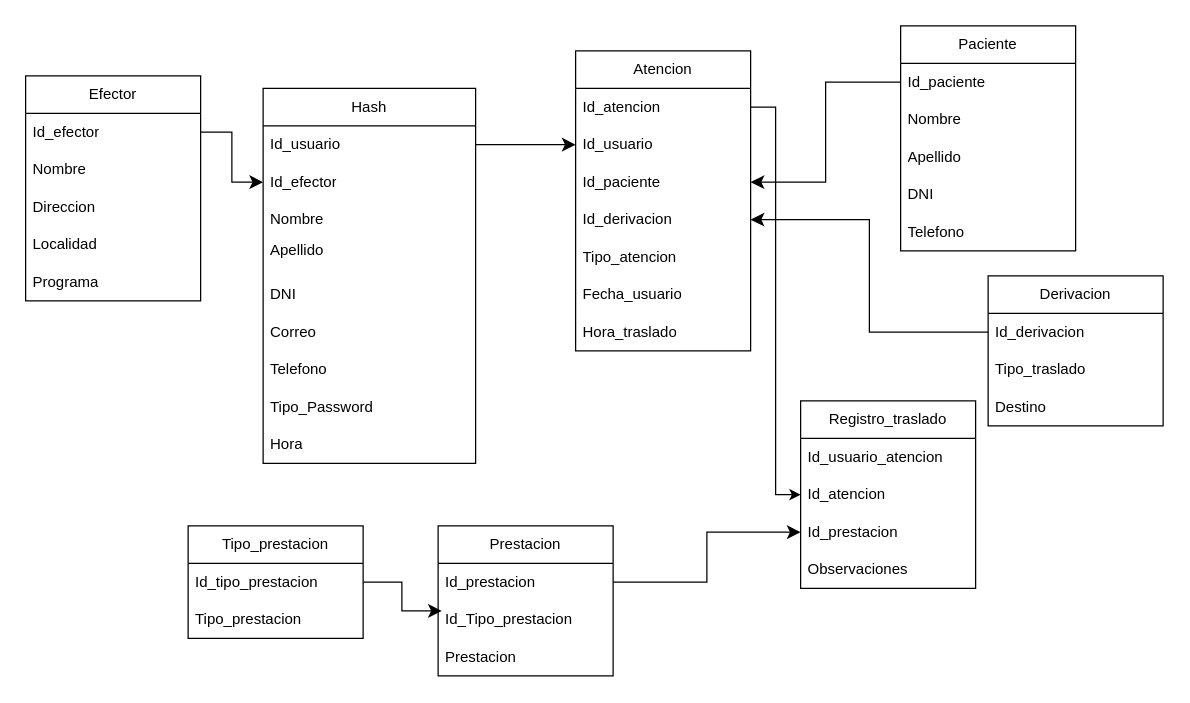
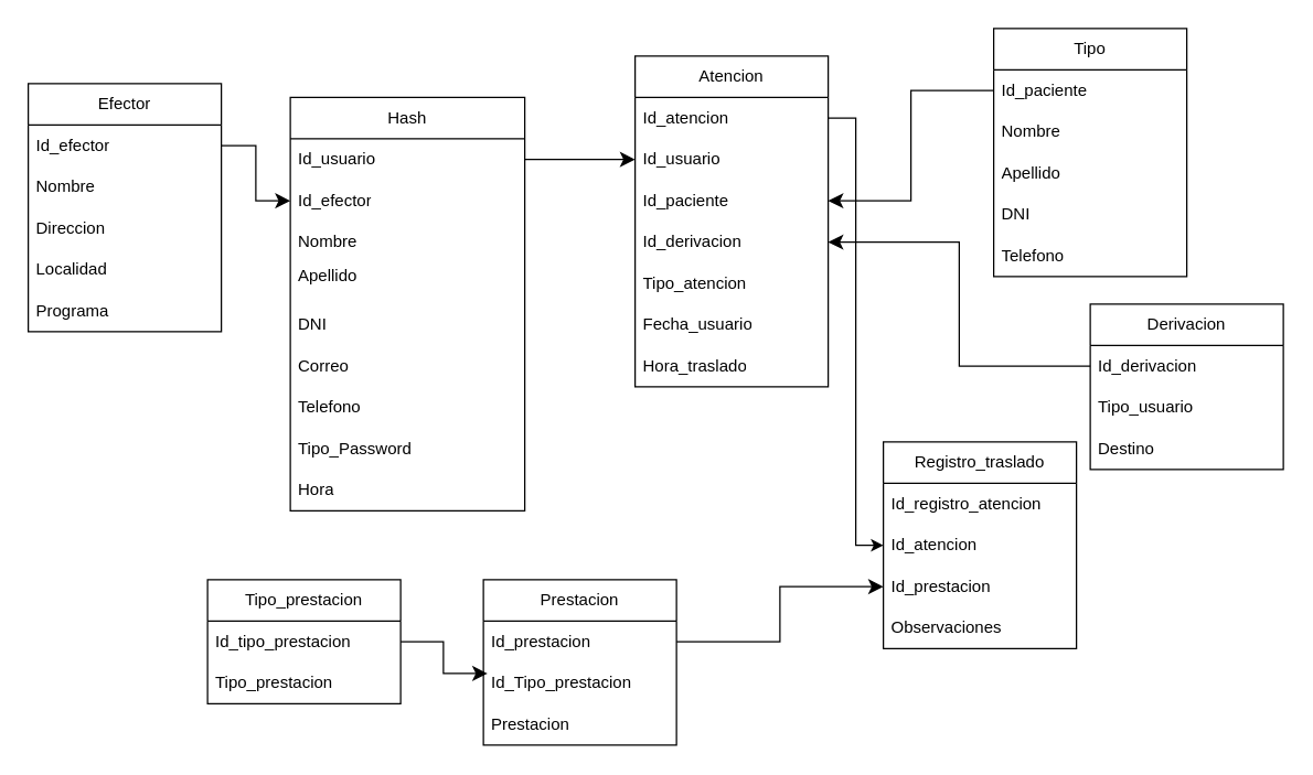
  <mxCell id="0" />
  <mxCell id="1" parent="0" />
  <mxCell id="2" value="Hash" style="swimlane;fontStyle=0;childLayout=stackLayout;horizontal=1;startSize=30;horizontalStack=0;resizeParent=1;resizeParentMax=0;resizeLast=0;collapsible=1;marginBottom=0;whiteSpace=wrap;html=1;" vertex="1" parent="1"><mxGeometry x="210" y="70" width="170" height="300" as="geometry" /></mxCell>
  <mxCell id="3" value="Id_usuario" style="text;strokeColor=none;fillColor=none;align=left;verticalAlign=middle;spacingLeft=4;spacingRight=4;overflow=hidden;points=[[0,0.5],[1,0.5]];portConstraint=eastwest;rotatable=0;whiteSpace=wrap;html=1;" vertex="1" parent="2"><mxGeometry y="30" width="170" height="30" as="geometry" /></mxCell>
  <mxCell id="4" value="Id_efector" style="text;strokeColor=none;fillColor=none;align=left;verticalAlign=middle;spacingLeft=4;spacingRight=4;overflow=hidden;points=[[0,0.5],[1,0.5]];portConstraint=eastwest;rotatable=0;whiteSpace=wrap;html=1;" vertex="1" parent="2"><mxGeometry y="60" width="170" height="30" as="geometry" /></mxCell>
  <mxCell id="5" value="Nombre&lt;span style=&quot;white-space: pre;&quot;&gt;&#09;&lt;/span&gt;" style="text;strokeColor=none;fillColor=none;align=left;verticalAlign=middle;spacingLeft=4;spacingRight=4;overflow=hidden;points=[[0,0.5],[1,0.5]];portConstraint=eastwest;rotatable=0;whiteSpace=wrap;html=1;" vertex="1" parent="2"><mxGeometry y="90" width="170" height="30" as="geometry" /></mxCell>
  <mxCell id="6" value="Apellido&lt;div&gt;&lt;br&gt;&lt;/div&gt;" style="text;strokeColor=none;fillColor=none;align=left;verticalAlign=middle;spacingLeft=4;spacingRight=4;overflow=hidden;points=[[0,0.5],[1,0.5]];portConstraint=eastwest;rotatable=0;whiteSpace=wrap;html=1;" vertex="1" parent="2"><mxGeometry y="120" width="170" height="30" as="geometry" /></mxCell>
  <mxCell id="7" value="DNI" style="text;strokeColor=none;fillColor=none;align=left;verticalAlign=middle;spacingLeft=4;spacingRight=4;overflow=hidden;points=[[0,0.5],[1,0.5]];portConstraint=eastwest;rotatable=0;whiteSpace=wrap;html=1;" vertex="1" parent="2"><mxGeometry y="150" width="170" height="30" as="geometry" /></mxCell>
  <mxCell id="8" value="Correo" style="text;strokeColor=none;fillColor=none;align=left;verticalAlign=middle;spacingLeft=4;spacingRight=4;overflow=hidden;points=[[0,0.5],[1,0.5]];portConstraint=eastwest;rotatable=0;whiteSpace=wrap;html=1;" vertex="1" parent="2"><mxGeometry y="180" width="170" height="30" as="geometry" /></mxCell>
  <mxCell id="9" value="Telefono" style="text;strokeColor=none;fillColor=none;align=left;verticalAlign=middle;spacingLeft=4;spacingRight=4;overflow=hidden;points=[[0,0.5],[1,0.5]];portConstraint=eastwest;rotatable=0;whiteSpace=wrap;html=1;" vertex="1" parent="2"><mxGeometry y="210" width="170" height="30" as="geometry" /></mxCell>
  <mxCell id="10" value="Tipo_Password" style="text;strokeColor=none;fillColor=none;align=left;verticalAlign=middle;spacingLeft=4;spacingRight=4;overflow=hidden;points=[[0,0.5],[1,0.5]];portConstraint=eastwest;rotatable=0;whiteSpace=wrap;html=1;" vertex="1" parent="2"><mxGeometry y="240" width="170" height="30" as="geometry" /></mxCell>
  <mxCell id="11" value="Hora" style="text;strokeColor=none;fillColor=none;align=left;verticalAlign=middle;spacingLeft=4;spacingRight=4;overflow=hidden;points=[[0,0.5],[1,0.5]];portConstraint=eastwest;rotatable=0;whiteSpace=wrap;html=1;" vertex="1" parent="2"><mxGeometry y="270" width="170" height="30" as="geometry" /></mxCell>
  <mxCell id="12" value="Efector" style="swimlane;fontStyle=0;childLayout=stackLayout;horizontal=1;startSize=30;horizontalStack=0;resizeParent=1;resizeParentMax=0;resizeLast=0;collapsible=1;marginBottom=0;whiteSpace=wrap;html=1;" vertex="1" parent="1"><mxGeometry x="20" y="60" width="140" height="180" as="geometry" /></mxCell>
  <mxCell id="13" value="Id_efector" style="text;strokeColor=none;fillColor=none;align=left;verticalAlign=middle;spacingLeft=4;spacingRight=4;overflow=hidden;points=[[0,0.5],[1,0.5]];portConstraint=eastwest;rotatable=0;whiteSpace=wrap;html=1;" vertex="1" parent="12"><mxGeometry y="30" width="140" height="30" as="geometry" /></mxCell>
  <mxCell id="14" value="Nombre" style="text;strokeColor=none;fillColor=none;align=left;verticalAlign=middle;spacingLeft=4;spacingRight=4;overflow=hidden;points=[[0,0.5],[1,0.5]];portConstraint=eastwest;rotatable=0;whiteSpace=wrap;html=1;" vertex="1" parent="12"><mxGeometry y="60" width="140" height="30" as="geometry" /></mxCell>
  <mxCell id="15" value="Direccion" style="text;strokeColor=none;fillColor=none;align=left;verticalAlign=middle;spacingLeft=4;spacingRight=4;overflow=hidden;points=[[0,0.5],[1,0.5]];portConstraint=eastwest;rotatable=0;whiteSpace=wrap;html=1;" vertex="1" parent="12"><mxGeometry y="90" width="140" height="30" as="geometry" /></mxCell>
  <mxCell id="16" value="Localidad" style="text;strokeColor=none;fillColor=none;align=left;verticalAlign=middle;spacingLeft=4;spacingRight=4;overflow=hidden;points=[[0,0.5],[1,0.5]];portConstraint=eastwest;rotatable=0;whiteSpace=wrap;html=1;" vertex="1" parent="12"><mxGeometry y="120" width="140" height="30" as="geometry" /></mxCell>
  <mxCell id="17" value="Programa" style="text;strokeColor=none;fillColor=none;align=left;verticalAlign=middle;spacingLeft=4;spacingRight=4;overflow=hidden;points=[[0,0.5],[1,0.5]];portConstraint=eastwest;rotatable=0;whiteSpace=wrap;html=1;" vertex="1" parent="12"><mxGeometry y="150" width="140" height="30" as="geometry" /></mxCell>
- <mxCell id="18" value="Paciente" style="swimlane;fontStyle=0;childLayout=stackLayout;horizontal=1;startSize=30;horizontalStack=0;resizeParent=1;resizeParentMax=0;resizeLast=0;collapsible=1;marginBottom=0;whiteSpace=wrap;html=1;" vertex="1" parent="1"><mxGeometry x="720" y="20" width="140" height="180" as="geometry" /></mxCell>
+ <mxCell id="18" value="Tipo" style="swimlane;fontStyle=0;childLayout=stackLayout;horizontal=1;startSize=30;horizontalStack=0;resizeParent=1;resizeParentMax=0;resizeLast=0;collapsible=1;marginBottom=0;whiteSpace=wrap;html=1;" vertex="1" parent="1"><mxGeometry x="720" y="20" width="140" height="180" as="geometry" /></mxCell>
  <mxCell id="19" value="Id_paciente" style="text;strokeColor=none;fillColor=none;align=left;verticalAlign=middle;spacingLeft=4;spacingRight=4;overflow=hidden;points=[[0,0.5],[1,0.5]];portConstraint=eastwest;rotatable=0;whiteSpace=wrap;html=1;" vertex="1" parent="18"><mxGeometry y="30" width="140" height="30" as="geometry" /></mxCell>
  <mxCell id="20" value="Nombre" style="text;strokeColor=none;fillColor=none;align=left;verticalAlign=middle;spacingLeft=4;spacingRight=4;overflow=hidden;points=[[0,0.5],[1,0.5]];portConstraint=eastwest;rotatable=0;whiteSpace=wrap;html=1;" vertex="1" parent="18"><mxGeometry y="60" width="140" height="30" as="geometry" /></mxCell>
  <mxCell id="21" value="Apellido" style="text;strokeColor=none;fillColor=none;align=left;verticalAlign=middle;spacingLeft=4;spacingRight=4;overflow=hidden;points=[[0,0.5],[1,0.5]];portConstraint=eastwest;rotatable=0;whiteSpace=wrap;html=1;" vertex="1" parent="18"><mxGeometry y="90" width="140" height="30" as="geometry" /></mxCell>
  <mxCell id="22" value="DNI" style="text;strokeColor=none;fillColor=none;align=left;verticalAlign=middle;spacingLeft=4;spacingRight=4;overflow=hidden;points=[[0,0.5],[1,0.5]];portConstraint=eastwest;rotatable=0;whiteSpace=wrap;html=1;" vertex="1" parent="18"><mxGeometry y="120" width="140" height="30" as="geometry" /></mxCell>
  <mxCell id="23" value="Telefono" style="text;strokeColor=none;fillColor=none;align=left;verticalAlign=middle;spacingLeft=4;spacingRight=4;overflow=hidden;points=[[0,0.5],[1,0.5]];portConstraint=eastwest;rotatable=0;whiteSpace=wrap;html=1;" vertex="1" parent="18"><mxGeometry y="150" width="140" height="30" as="geometry" /></mxCell>
  <mxCell id="24" value="Atencion" style="swimlane;fontStyle=0;childLayout=stackLayout;horizontal=1;startSize=30;horizontalStack=0;resizeParent=1;resizeParentMax=0;resizeLast=0;collapsible=1;marginBottom=0;whiteSpace=wrap;html=1;" vertex="1" parent="1"><mxGeometry x="460" y="40" width="140" height="240" as="geometry" /></mxCell>
  <mxCell id="25" value="Id_atencion" style="text;strokeColor=none;fillColor=none;align=left;verticalAlign=middle;spacingLeft=4;spacingRight=4;overflow=hidden;points=[[0,0.5],[1,0.5]];portConstraint=eastwest;rotatable=0;whiteSpace=wrap;html=1;" vertex="1" parent="24"><mxGeometry y="30" width="140" height="30" as="geometry" /></mxCell>
  <mxCell id="26" value="Id_usuario" style="text;strokeColor=none;fillColor=none;align=left;verticalAlign=middle;spacingLeft=4;spacingRight=4;overflow=hidden;points=[[0,0.5],[1,0.5]];portConstraint=eastwest;rotatable=0;whiteSpace=wrap;html=1;" vertex="1" parent="24"><mxGeometry y="60" width="140" height="30" as="geometry" /></mxCell>
  <mxCell id="27" value="Id_paciente" style="text;strokeColor=none;fillColor=none;align=left;verticalAlign=middle;spacingLeft=4;spacingRight=4;overflow=hidden;points=[[0,0.5],[1,0.5]];portConstraint=eastwest;rotatable=0;whiteSpace=wrap;html=1;" vertex="1" parent="24"><mxGeometry y="90" width="140" height="30" as="geometry" /></mxCell>
  <mxCell id="28" value="Id_derivacion" style="text;strokeColor=none;fillColor=none;align=left;verticalAlign=middle;spacingLeft=4;spacingRight=4;overflow=hidden;points=[[0,0.5],[1,0.5]];portConstraint=eastwest;rotatable=0;whiteSpace=wrap;html=1;" vertex="1" parent="24"><mxGeometry y="120" width="140" height="30" as="geometry" /></mxCell>
  <mxCell id="29" value="Tipo_atencion" style="text;strokeColor=none;fillColor=none;align=left;verticalAlign=middle;spacingLeft=4;spacingRight=4;overflow=hidden;points=[[0,0.5],[1,0.5]];portConstraint=eastwest;rotatable=0;whiteSpace=wrap;html=1;" vertex="1" parent="24"><mxGeometry y="150" width="140" height="30" as="geometry" /></mxCell>
  <mxCell id="30" value="Fecha_usuario" style="text;strokeColor=none;fillColor=none;align=left;verticalAlign=middle;spacingLeft=4;spacingRight=4;overflow=hidden;points=[[0,0.5],[1,0.5]];portConstraint=eastwest;rotatable=0;whiteSpace=wrap;html=1;" vertex="1" parent="24"><mxGeometry y="180" width="140" height="30" as="geometry" /></mxCell>
  <mxCell id="31" value="Hora_traslado" style="text;strokeColor=none;fillColor=none;align=left;verticalAlign=middle;spacingLeft=4;spacingRight=4;overflow=hidden;points=[[0,0.5],[1,0.5]];portConstraint=eastwest;rotatable=0;whiteSpace=wrap;html=1;" vertex="1" parent="24"><mxGeometry y="210" width="140" height="30" as="geometry" /></mxCell>
  <mxCell id="32" value="" style="edgeStyle=elbowEdgeStyle;elbow=horizontal;endArrow=classic;html=1;curved=0;rounded=0;endSize=8;startSize=8;exitX=0;exitY=0.5;exitDx=0;exitDy=0;entryX=1;entryY=0.5;entryDx=0;entryDy=0;" edge="1" parent="1" source="19" target="27"><mxGeometry width="50" height="50" relative="1" as="geometry"><mxPoint x="730" y="100" as="sourcePoint" /><mxPoint x="780" y="50" as="targetPoint" /></mxGeometry></mxCell>
  <mxCell id="33" value="" style="edgeStyle=elbowEdgeStyle;elbow=horizontal;endArrow=classic;html=1;curved=0;rounded=0;endSize=8;startSize=8;entryX=0;entryY=0.5;entryDx=0;entryDy=0;" edge="1" parent="1" source="3" target="26"><mxGeometry width="50" height="50" relative="1" as="geometry"><mxPoint x="450" y="100" as="sourcePoint" /><mxPoint x="500" y="50" as="targetPoint" /></mxGeometry></mxCell>
  <mxCell id="34" value="" style="edgeStyle=elbowEdgeStyle;elbow=horizontal;endArrow=classic;html=1;curved=0;rounded=0;endSize=8;startSize=8;exitX=1;exitY=0.5;exitDx=0;exitDy=0;" edge="1" parent="1" source="13" target="4"><mxGeometry width="50" height="50" relative="1" as="geometry"><mxPoint x="190" y="120" as="sourcePoint" /><mxPoint x="240" y="70" as="targetPoint" /></mxGeometry></mxCell>
  <mxCell id="35" value="Prestacion" style="swimlane;fontStyle=0;childLayout=stackLayout;horizontal=1;startSize=30;horizontalStack=0;resizeParent=1;resizeParentMax=0;resizeLast=0;collapsible=1;marginBottom=0;whiteSpace=wrap;html=1;" vertex="1" parent="1"><mxGeometry x="350" y="420" width="140" height="120" as="geometry"><mxRectangle x="340" y="440" width="100" height="30" as="alternateBounds" /></mxGeometry></mxCell>
  <mxCell id="36" value="Id_prestacion" style="text;strokeColor=none;fillColor=none;align=left;verticalAlign=middle;spacingLeft=4;spacingRight=4;overflow=hidden;points=[[0,0.5],[1,0.5]];portConstraint=eastwest;rotatable=0;whiteSpace=wrap;html=1;" vertex="1" parent="35"><mxGeometry y="30" width="140" height="30" as="geometry" /></mxCell>
  <mxCell id="37" value="Id_Tipo_prestacion" style="text;strokeColor=none;fillColor=none;align=left;verticalAlign=middle;spacingLeft=4;spacingRight=4;overflow=hidden;points=[[0,0.5],[1,0.5]];portConstraint=eastwest;rotatable=0;whiteSpace=wrap;html=1;" vertex="1" parent="35"><mxGeometry y="60" width="140" height="30" as="geometry" /></mxCell>
  <mxCell id="38" value="Prestacion" style="text;strokeColor=none;fillColor=none;align=left;verticalAlign=middle;spacingLeft=4;spacingRight=4;overflow=hidden;points=[[0,0.5],[1,0.5]];portConstraint=eastwest;rotatable=0;whiteSpace=wrap;html=1;" vertex="1" parent="35"><mxGeometry y="90" width="140" height="30" as="geometry" /></mxCell>
  <mxCell id="39" value="Tipo_prestacion" style="swimlane;fontStyle=0;childLayout=stackLayout;horizontal=1;startSize=30;horizontalStack=0;resizeParent=1;resizeParentMax=0;resizeLast=0;collapsible=1;marginBottom=0;whiteSpace=wrap;html=1;" vertex="1" parent="1"><mxGeometry x="150" y="420" width="140" height="90" as="geometry" /></mxCell>
  <mxCell id="40" value="Id_tipo_prestacion" style="text;strokeColor=none;fillColor=none;align=left;verticalAlign=middle;spacingLeft=4;spacingRight=4;overflow=hidden;points=[[0,0.5],[1,0.5]];portConstraint=eastwest;rotatable=0;whiteSpace=wrap;html=1;" vertex="1" parent="39"><mxGeometry y="30" width="140" height="30" as="geometry" /></mxCell>
  <mxCell id="41" value="Tipo_prestacion" style="text;strokeColor=none;fillColor=none;align=left;verticalAlign=middle;spacingLeft=4;spacingRight=4;overflow=hidden;points=[[0,0.5],[1,0.5]];portConstraint=eastwest;rotatable=0;whiteSpace=wrap;html=1;" vertex="1" parent="39"><mxGeometry y="60" width="140" height="30" as="geometry" /></mxCell>
  <mxCell id="42" value="" style="edgeStyle=elbowEdgeStyle;elbow=horizontal;endArrow=classic;html=1;curved=0;rounded=0;endSize=8;startSize=8;entryX=0.021;entryY=0.267;entryDx=0;entryDy=0;entryPerimeter=0;" edge="1" parent="1" source="40" target="37"><mxGeometry width="50" height="50" relative="1" as="geometry"><mxPoint x="530" y="440" as="sourcePoint" /><mxPoint x="580" y="390" as="targetPoint" /></mxGeometry></mxCell>
  <mxCell id="43" value="" style="edgeStyle=elbowEdgeStyle;elbow=horizontal;endArrow=classic;html=1;curved=0;rounded=0;endSize=8;startSize=8;" edge="1" parent="1" source="36" target="52"><mxGeometry width="50" height="50" relative="1" as="geometry"><mxPoint x="530" y="440" as="sourcePoint" /><mxPoint x="580" y="390" as="targetPoint" /></mxGeometry></mxCell>
  <mxCell id="44" value="Derivacion" style="swimlane;fontStyle=0;childLayout=stackLayout;horizontal=1;startSize=30;horizontalStack=0;resizeParent=1;resizeParentMax=0;resizeLast=0;collapsible=1;marginBottom=0;whiteSpace=wrap;html=1;" vertex="1" parent="1"><mxGeometry x="790" y="220" width="140" height="120" as="geometry" /></mxCell>
  <mxCell id="45" value="Id_derivacion" style="text;strokeColor=none;fillColor=none;align=left;verticalAlign=middle;spacingLeft=4;spacingRight=4;overflow=hidden;points=[[0,0.5],[1,0.5]];portConstraint=eastwest;rotatable=0;whiteSpace=wrap;html=1;" vertex="1" parent="44"><mxGeometry y="30" width="140" height="30" as="geometry" /></mxCell>
- <mxCell id="46" value="Tipo_traslado" style="text;strokeColor=none;fillColor=none;align=left;verticalAlign=middle;spacingLeft=4;spacingRight=4;overflow=hidden;points=[[0,0.5],[1,0.5]];portConstraint=eastwest;rotatable=0;whiteSpace=wrap;html=1;" vertex="1" parent="44"><mxGeometry y="60" width="140" height="30" as="geometry" /></mxCell>
+ <mxCell id="46" value="Tipo_usuario" style="text;strokeColor=none;fillColor=none;align=left;verticalAlign=middle;spacingLeft=4;spacingRight=4;overflow=hidden;points=[[0,0.5],[1,0.5]];portConstraint=eastwest;rotatable=0;whiteSpace=wrap;html=1;" vertex="1" parent="44"><mxGeometry y="60" width="140" height="30" as="geometry" /></mxCell>
  <mxCell id="47" value="Destino" style="text;strokeColor=none;fillColor=none;align=left;verticalAlign=middle;spacingLeft=4;spacingRight=4;overflow=hidden;points=[[0,0.5],[1,0.5]];portConstraint=eastwest;rotatable=0;whiteSpace=wrap;html=1;" vertex="1" parent="44"><mxGeometry y="90" width="140" height="30" as="geometry" /></mxCell>
  <mxCell id="48" value="" style="edgeStyle=elbowEdgeStyle;elbow=horizontal;endArrow=classic;html=1;curved=0;rounded=0;endSize=8;startSize=8;entryX=1;entryY=0.5;entryDx=0;entryDy=0;" edge="1" parent="1" source="45" target="28"><mxGeometry width="50" height="50" relative="1" as="geometry"><mxPoint x="530" y="340" as="sourcePoint" /><mxPoint x="580" y="290" as="targetPoint" /></mxGeometry></mxCell>
  <mxCell id="49" value="Registro_traslado" style="swimlane;fontStyle=0;childLayout=stackLayout;horizontal=1;startSize=30;horizontalStack=0;resizeParent=1;resizeParentMax=0;resizeLast=0;collapsible=1;marginBottom=0;whiteSpace=wrap;html=1;" vertex="1" parent="1"><mxGeometry x="640" y="320" width="140" height="150" as="geometry" /></mxCell>
- <mxCell id="50" value="Id_usuario_atencion" style="text;strokeColor=none;fillColor=none;align=left;verticalAlign=middle;spacingLeft=4;spacingRight=4;overflow=hidden;points=[[0,0.5],[1,0.5]];portConstraint=eastwest;rotatable=0;whiteSpace=wrap;html=1;" vertex="1" parent="49"><mxGeometry y="30" width="140" height="30" as="geometry" /></mxCell>
+ <mxCell id="50" value="Id_registro_atencion" style="text;strokeColor=none;fillColor=none;align=left;verticalAlign=middle;spacingLeft=4;spacingRight=4;overflow=hidden;points=[[0,0.5],[1,0.5]];portConstraint=eastwest;rotatable=0;whiteSpace=wrap;html=1;" vertex="1" parent="49"><mxGeometry y="30" width="140" height="30" as="geometry" /></mxCell>
  <mxCell id="51" value="Id_atencion" style="text;strokeColor=none;fillColor=none;align=left;verticalAlign=middle;spacingLeft=4;spacingRight=4;overflow=hidden;points=[[0,0.5],[1,0.5]];portConstraint=eastwest;rotatable=0;whiteSpace=wrap;html=1;" vertex="1" parent="49"><mxGeometry y="60" width="140" height="30" as="geometry" /></mxCell>
  <mxCell id="52" value="Id_prestacion" style="text;strokeColor=none;fillColor=none;align=left;verticalAlign=middle;spacingLeft=4;spacingRight=4;overflow=hidden;points=[[0,0.5],[1,0.5]];portConstraint=eastwest;rotatable=0;whiteSpace=wrap;html=1;" vertex="1" parent="49"><mxGeometry y="90" width="140" height="30" as="geometry" /></mxCell>
  <mxCell id="53" value="Observaciones" style="text;strokeColor=none;fillColor=none;align=left;verticalAlign=middle;spacingLeft=4;spacingRight=4;overflow=hidden;points=[[0,0.5],[1,0.5]];portConstraint=eastwest;rotatable=0;whiteSpace=wrap;html=1;" vertex="1" parent="49"><mxGeometry y="120" width="140" height="30" as="geometry" /></mxCell>
  <mxCell id="54" style="edgeStyle=orthogonalEdgeStyle;rounded=0;orthogonalLoop=1;jettySize=auto;html=1;" edge="1" parent="1" source="25" target="51"><mxGeometry relative="1" as="geometry" /></mxCell>
